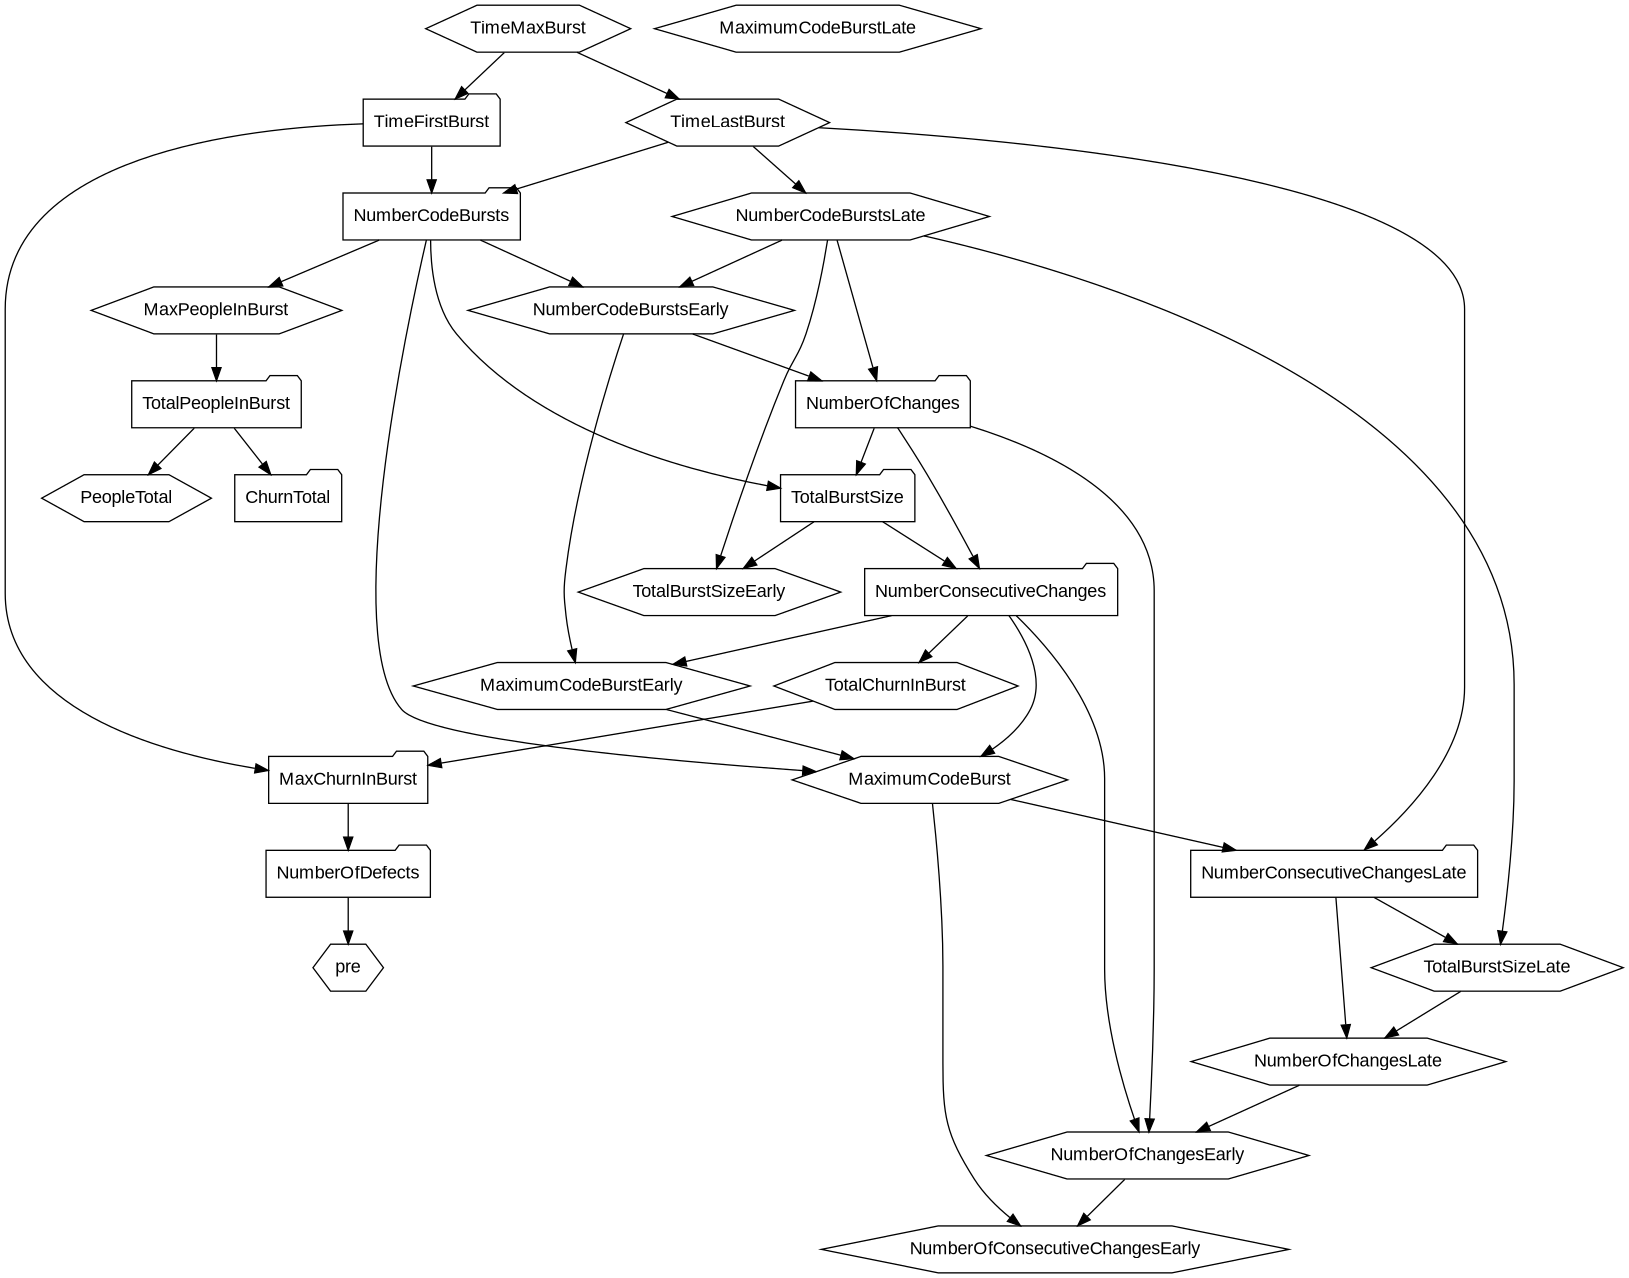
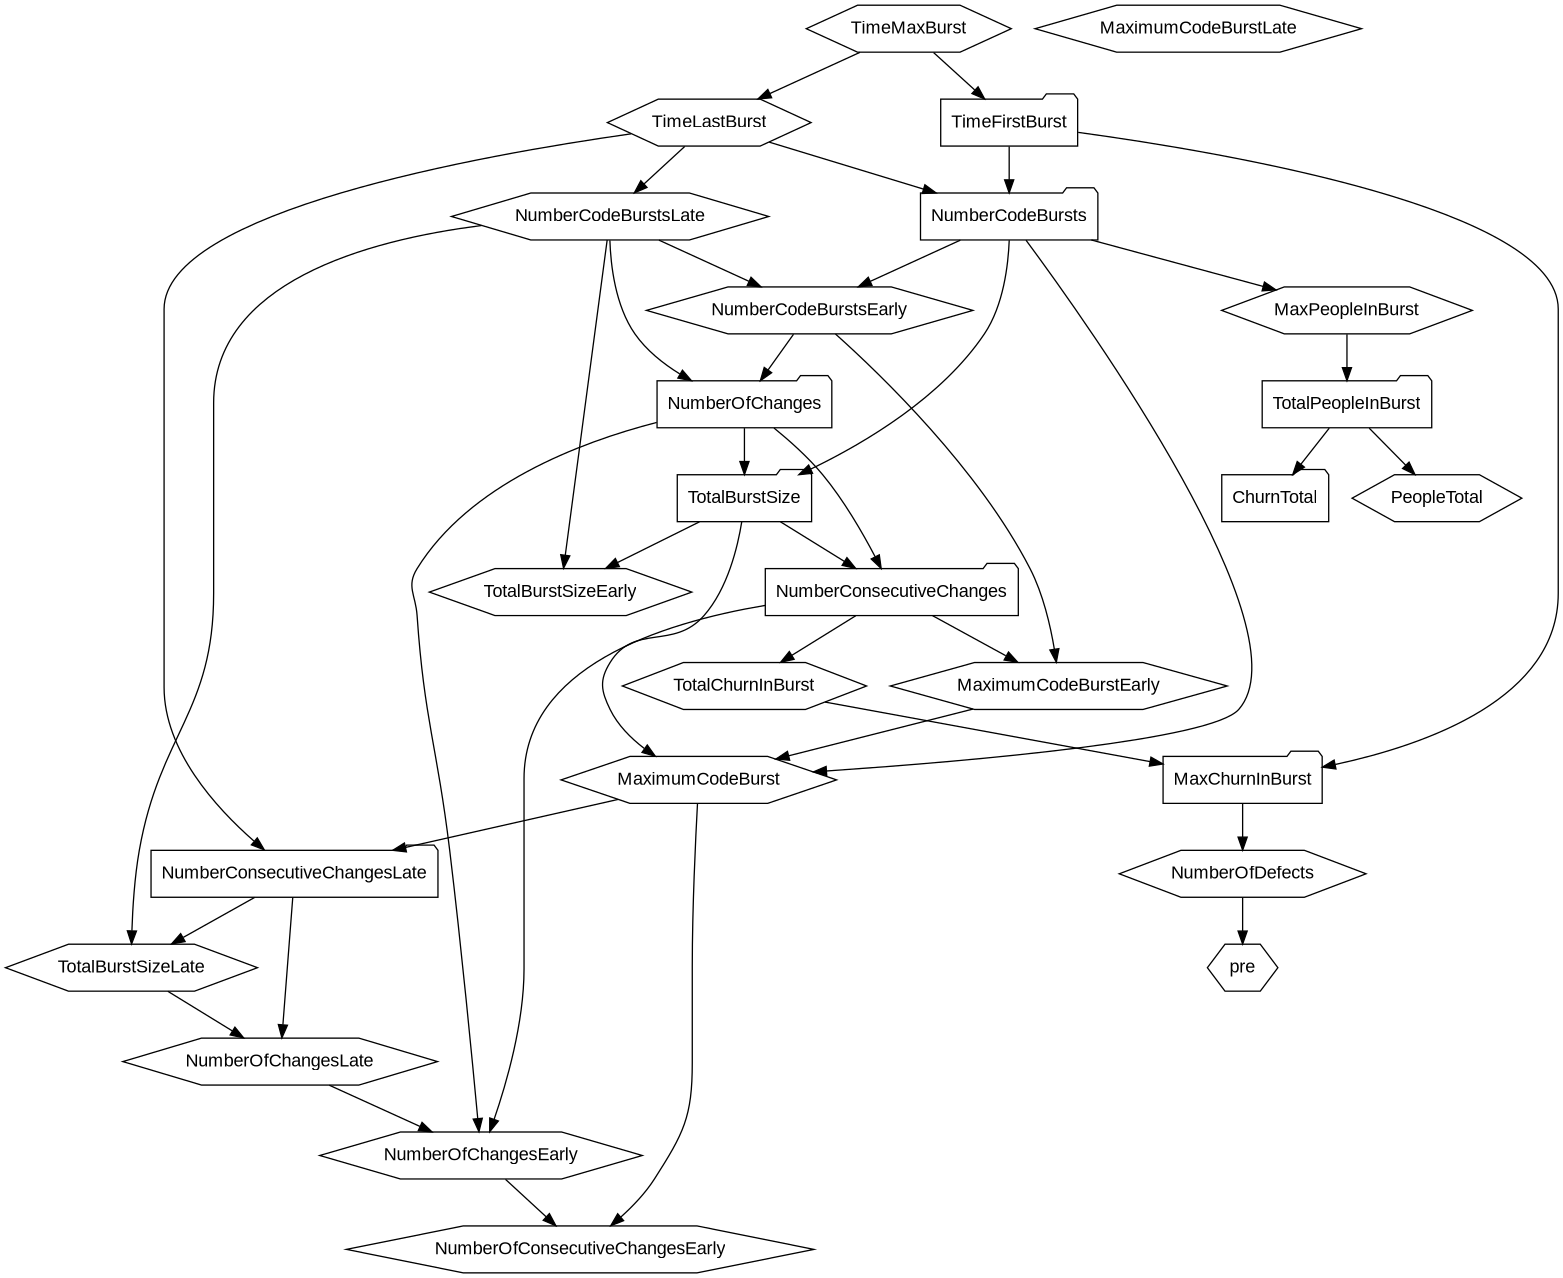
  digraph {
    fontname="Liberation Sans"
    node [fontname="Liberation Sans" shape=hexagon]
    edge [fontname="Liberation Sans"]
    TotalPeopleInBurst [shape=folder]
    ChurnTotal [shape=folder]
    PeopleTotal
    MaximumCodeBurstLate
    NumberOfChanges [shape=folder]
    NumberOfChangesEarly
    TotalBurstSize [shape=folder]
    NumberConsecutiveChanges [shape=folder]
    NumberOfConsecutiveChangesEarly
    TotalBurstSizeEarly
    MaximumCodeBurst
    MaximumCodeBurstEarly
    TotalChurnInBurst
    MaxPeopleInBurst
    TotalBurstSizeLate
    NumberOfChangesLate
    NumberCodeBurstsLate
    NumberCodeBurstsEarly
    MaxChurnInBurst [shape=folder]
-   NumberOfDefects [shape=folder]
+   NumberOfDefects
    pre
    NumberConsecutiveChangesLate [shape=folder]
    TimeFirstBurst [shape=folder]
    NumberCodeBursts [shape=folder]
    TimeMaxBurst
    TimeLastBurst
    TotalPeopleInBurst -> ChurnTotal
    TotalPeopleInBurst -> PeopleTotal
    NumberOfChanges -> NumberOfChangesEarly
    NumberOfChanges -> TotalBurstSize
    NumberOfChanges -> NumberConsecutiveChanges
    NumberOfChangesEarly -> NumberOfConsecutiveChangesEarly
    TotalBurstSize -> NumberConsecutiveChanges
    TotalBurstSize -> TotalBurstSizeEarly
-   NumberConsecutiveChanges -> MaximumCodeBurst
+   TotalBurstSize -> MaximumCodeBurst
    NumberConsecutiveChanges -> NumberOfChangesEarly
    NumberConsecutiveChanges -> MaximumCodeBurstEarly
    NumberConsecutiveChanges -> TotalChurnInBurst
    MaximumCodeBurst -> NumberOfConsecutiveChangesEarly
    MaximumCodeBurst -> NumberConsecutiveChangesLate
    MaximumCodeBurstEarly -> MaximumCodeBurst
    TotalChurnInBurst -> MaxChurnInBurst
    MaxPeopleInBurst -> TotalPeopleInBurst
    TotalBurstSizeLate -> NumberOfChangesLate
    NumberOfChangesLate -> NumberOfChangesEarly
    NumberCodeBurstsLate -> NumberOfChanges
    NumberCodeBurstsLate -> TotalBurstSizeEarly
    NumberCodeBurstsLate -> TotalBurstSizeLate
    NumberCodeBurstsLate -> NumberCodeBurstsEarly
    NumberCodeBurstsEarly -> NumberOfChanges
    NumberCodeBurstsEarly -> MaximumCodeBurstEarly
    MaxChurnInBurst -> NumberOfDefects
    NumberOfDefects -> pre
    NumberConsecutiveChangesLate -> TotalBurstSizeLate
    NumberConsecutiveChangesLate -> NumberOfChangesLate
    TimeFirstBurst -> MaxChurnInBurst
    TimeFirstBurst -> NumberCodeBursts
    NumberCodeBursts -> TotalBurstSize
    NumberCodeBursts -> MaximumCodeBurst
    NumberCodeBursts -> MaxPeopleInBurst
    NumberCodeBursts -> NumberCodeBurstsEarly
    TimeMaxBurst -> TimeFirstBurst
    TimeMaxBurst -> TimeLastBurst
    TimeLastBurst -> NumberCodeBurstsLate
    TimeLastBurst -> NumberConsecutiveChangesLate
    TimeLastBurst -> NumberCodeBursts
  }
